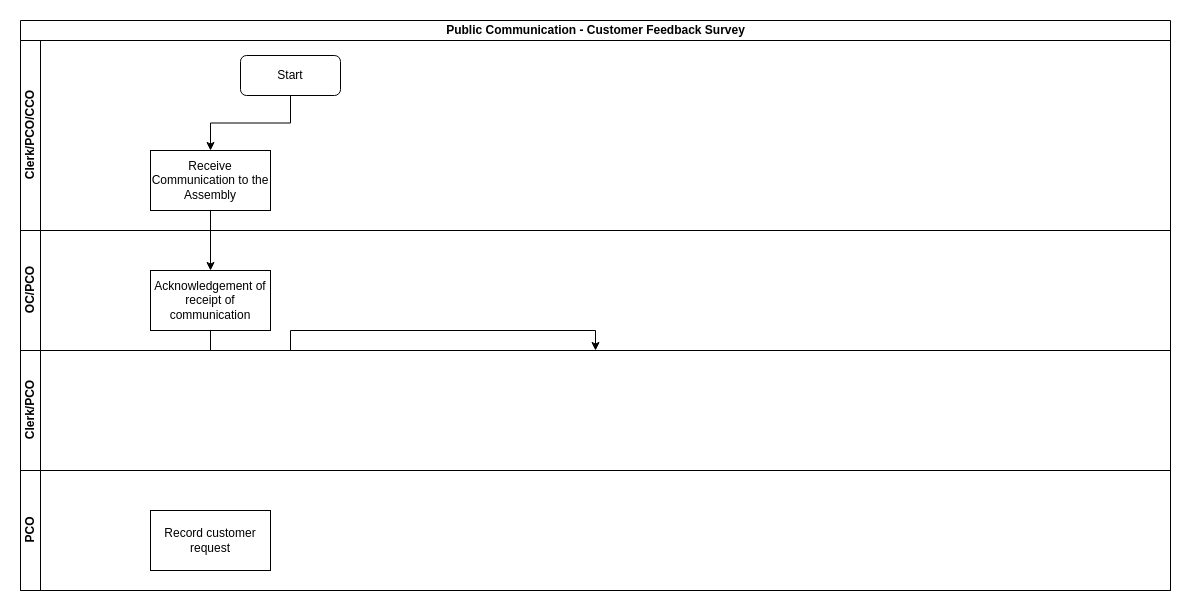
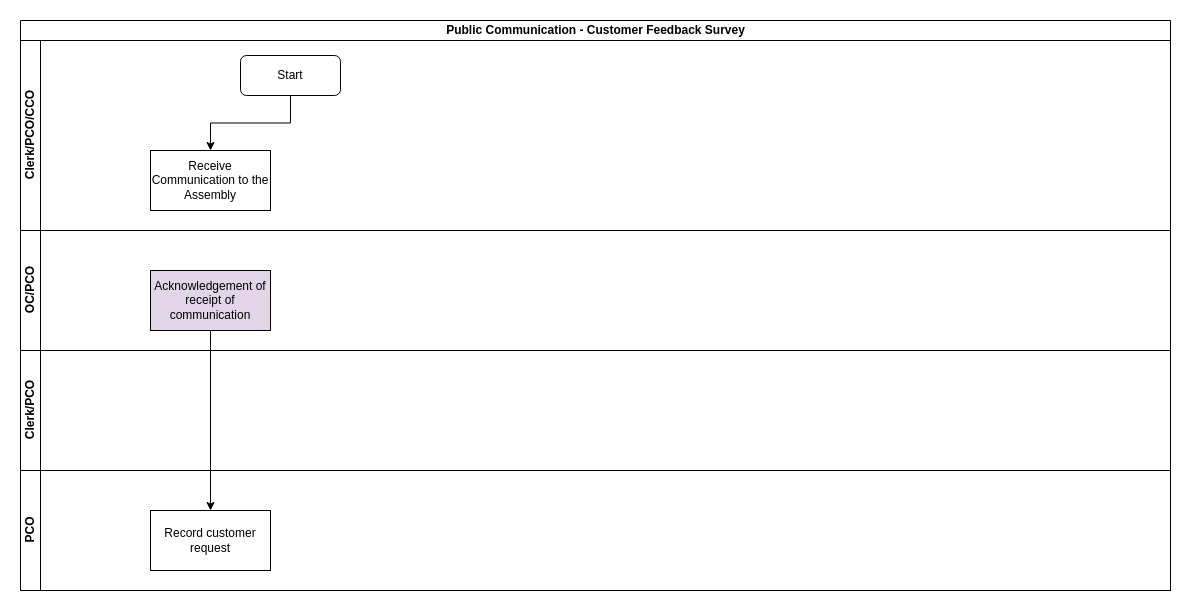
  <mxCell id="0" />
  <mxCell id="1" parent="0" />
  <mxCell id="2" value="Public Communication - Customer Feedback Survey" style="swimlane;html=1;childLayout=stackLayout;resizeParent=1;resizeParentMax=0;horizontal=1;startSize=20;horizontalStack=0;" vertex="1" parent="1"><mxGeometry x="20" y="20" width="1150" height="570" as="geometry" /></mxCell>
  <mxCell id="3" value="Clerk/PCO/CCO" style="swimlane;html=1;startSize=20;horizontal=0;" vertex="1" parent="2"><mxGeometry y="20" width="1150" height="190" as="geometry" /></mxCell>
  <mxCell id="4" value="Start" style="rounded=1;whiteSpace=wrap;html=1;" vertex="1" parent="3"><mxGeometry x="220" y="15" width="100" height="40" as="geometry" /></mxCell>
  <mxCell id="5" value="Receive Communication to the Assembly" style="rounded=0;whiteSpace=wrap;html=1;" vertex="1" parent="3"><mxGeometry x="130" y="110" width="120" height="60" as="geometry" /></mxCell>
  <mxCell id="6" value="" style="edgeStyle=orthogonalEdgeStyle;rounded=0;orthogonalLoop=1;jettySize=auto;html=1;entryX=0.5;entryY=0;entryDx=0;entryDy=0;" edge="1" parent="3" source="4" target="5"><mxGeometry relative="1" as="geometry"><mxPoint x="190" y="110" as="targetPoint" /></mxGeometry></mxCell>
  <mxCell id="7" value="OC/PCO" style="swimlane;html=1;startSize=20;horizontal=0;" vertex="1" parent="2"><mxGeometry y="210" width="1150" height="120" as="geometry" /></mxCell>
- <mxCell id="8" value="Acknowledgement of receipt of communication" style="whiteSpace=wrap;html=1;rounded=0;" vertex="1" parent="7"><mxGeometry x="130" y="40" width="120" height="60" as="geometry" /></mxCell>
+ <mxCell id="8" value="Acknowledgement of receipt of communication" style="whiteSpace=wrap;html=1;rounded=0;fillColor=#e1d5e7;" vertex="1" parent="7"><mxGeometry x="130" y="40" width="120" height="60" as="geometry" /></mxCell>
  <mxCell id="9" value="Clerk/PCO" style="swimlane;html=1;startSize=20;horizontal=0;" vertex="1" parent="2"><mxGeometry y="330" width="1150" height="120" as="geometry" /></mxCell>
  <mxCell id="10" value="PCO" style="swimlane;html=1;startSize=20;horizontal=0;" vertex="1" parent="2"><mxGeometry y="450" width="1150" height="120" as="geometry" /></mxCell>
  <mxCell id="11" value="Record customer request" style="whiteSpace=wrap;html=1;rounded=0;" vertex="1" parent="10"><mxGeometry x="130" y="40" width="120" height="60" as="geometry" /></mxCell>
- <mxCell id="12" value="" style="edgeStyle=orthogonalEdgeStyle;rounded=0;orthogonalLoop=1;jettySize=auto;html=1;" edge="1" parent="2" source="5" target="8"><mxGeometry relative="1" as="geometry" /></mxCell>
- <mxCell id="13" value="" style="edgeStyle=orthogonalEdgeStyle;rounded=0;orthogonalLoop=1;jettySize=auto;html=1;" edge="1" parent="2" source="8" target="9"><mxGeometry relative="1" as="geometry" /></mxCell>
+ <mxCell id="13" value="" style="edgeStyle=orthogonalEdgeStyle;rounded=0;orthogonalLoop=1;jettySize=auto;html=1;" edge="1" parent="2" source="8" target="11"><mxGeometry relative="1" as="geometry" /></mxCell>
